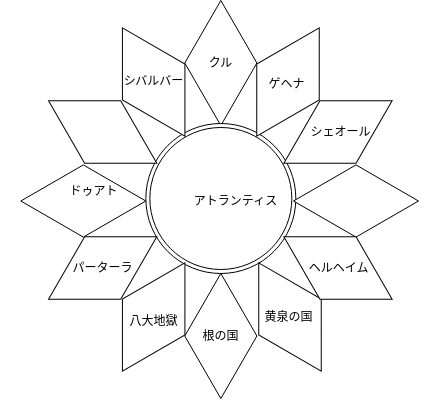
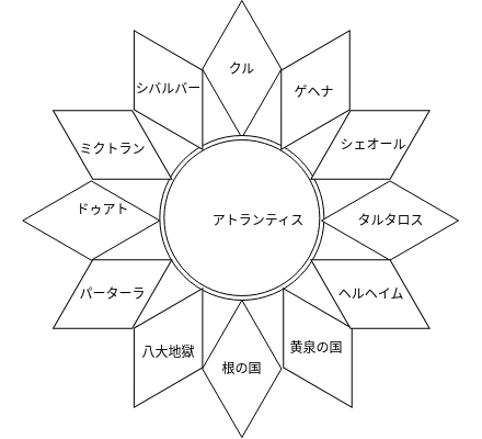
  <mxCell id="0" />
  <mxCell id="1" parent="0" />
  <mxCell id="2" value="" style="html=1;whiteSpace=wrap;aspect=fixed;shape=isoRectangle;rotation=90;" parent="1" vertex="1"><mxGeometry x="157.84" y="20" width="125" height="75" as="geometry" /></mxCell>
  <mxCell id="3" value="" style="ellipse;shape=doubleEllipse;whiteSpace=wrap;html=1;aspect=fixed;" parent="1" vertex="1"><mxGeometry x="145.34" y="118" width="150" height="150" as="geometry" /></mxCell>
  <mxCell id="4" value="" style="html=1;whiteSpace=wrap;aspect=fixed;shape=isoRectangle;rotation=120;" vertex="1" parent="1"><mxGeometry x="225" y="39" width="125" height="75" as="geometry" /></mxCell>
  <mxCell id="5" value="" style="html=1;whiteSpace=wrap;aspect=fixed;shape=isoRectangle;rotation=-210;" vertex="1" parent="1"><mxGeometry x="275" y="89" width="125" height="75" as="geometry" /></mxCell>
  <mxCell id="6" value="" style="html=1;whiteSpace=wrap;aspect=fixed;shape=isoRectangle;rotation=-180;" vertex="1" parent="1"><mxGeometry x="293" y="158" width="125" height="75" as="geometry" /></mxCell>
  <mxCell id="7" value="" style="html=1;whiteSpace=wrap;aspect=fixed;shape=isoRectangle;rotation=90;" vertex="1" parent="1"><mxGeometry x="157.84" y="293" width="125" height="75" as="geometry" /></mxCell>
  <mxCell id="8" value="" style="html=1;whiteSpace=wrap;aspect=fixed;shape=isoRectangle;rotation=60;" vertex="1" parent="1"><mxGeometry x="227" y="274" width="125" height="75" as="geometry" /></mxCell>
  <mxCell id="9" value="" style="html=1;whiteSpace=wrap;aspect=fixed;shape=isoRectangle;rotation=30;" vertex="1" parent="1"><mxGeometry x="275" y="225" width="125" height="75" as="geometry" /></mxCell>
  <mxCell id="10" value="" style="html=1;whiteSpace=wrap;aspect=fixed;shape=isoRectangle;rotation=0;" vertex="1" parent="1"><mxGeometry x="20.34" y="158" width="125" height="75" as="geometry" /></mxCell>
  <mxCell id="11" value="" style="html=1;whiteSpace=wrap;aspect=fixed;shape=isoRectangle;rotation=30;" vertex="1" parent="1"><mxGeometry x="39.67" y="89" width="125" height="75" as="geometry" /></mxCell>
  <mxCell id="12" value="" style="html=1;whiteSpace=wrap;aspect=fixed;shape=isoRectangle;rotation=60;" vertex="1" parent="1"><mxGeometry x="90.67" y="39" width="125" height="75" as="geometry" /></mxCell>
  <mxCell id="13" value="" style="html=1;whiteSpace=wrap;aspect=fixed;shape=isoRectangle;rotation=-30;" vertex="1" parent="1"><mxGeometry x="39.67" y="225" width="125" height="75" as="geometry" /></mxCell>
  <mxCell id="14" value="" style="html=1;whiteSpace=wrap;aspect=fixed;shape=isoRectangle;rotation=-60;" vertex="1" parent="1"><mxGeometry x="90.67" y="274" width="125" height="75" as="geometry" /></mxCell>
  <mxCell id="15" value="クル" style="text;html=1;align=center;verticalAlign=middle;resizable=0;points=[];autosize=1;strokeColor=none;fillColor=none;fontSize=12;" vertex="1" parent="1"><mxGeometry x="199.34" y="44.5" width="42" height="26" as="geometry" /></mxCell>
  <mxCell id="16" value="ゲヘナ" style="text;html=1;align=center;verticalAlign=middle;resizable=0;points=[];autosize=1;strokeColor=none;fillColor=none;fontSize=12;" vertex="1" parent="1"><mxGeometry x="259" y="66" width="54" height="26" as="geometry" /></mxCell>
  <mxCell id="17" value="シェオール" style="text;html=1;align=center;verticalAlign=middle;resizable=0;points=[];autosize=1;strokeColor=none;fillColor=none;fontSize=12;" vertex="1" parent="1"><mxGeometry x="301" y="113.5" width="78" height="26" as="geometry" /></mxCell>
  <mxCell id="18" value="アトランティス" style="text;html=1;align=center;verticalAlign=middle;resizable=0;points=[];autosize=1;strokeColor=none;fillColor=none;fontSize=12;" vertex="1" parent="1"><mxGeometry x="184.84" y="182.5" width="101" height="26" as="geometry" /></mxCell>
+ <mxCell id="19" value="タルタロス" style="text;html=1;align=center;verticalAlign=middle;resizable=0;points=[];autosize=1;strokeColor=none;fillColor=none;fontSize=12;" vertex="1" parent="1"><mxGeometry x="316.5" y="182.5" width="78" height="26" as="geometry" /></mxCell>
  <mxCell id="20" value="ヘルヘイム" style="text;html=1;align=center;verticalAlign=middle;resizable=0;points=[];autosize=1;strokeColor=none;fillColor=none;fontSize=12;" vertex="1" parent="1"><mxGeometry x="298.5" y="249.5" width="78" height="26" as="geometry" /></mxCell>
  <mxCell id="21" value="黄泉の国" style="text;html=1;align=center;verticalAlign=middle;resizable=0;points=[];autosize=1;strokeColor=none;fillColor=none;fontSize=12;" vertex="1" parent="1"><mxGeometry x="254.5" y="298.5" width="66" height="26" as="geometry" /></mxCell>
  <mxCell id="22" value="根の国" style="text;html=1;align=center;verticalAlign=middle;resizable=0;points=[];autosize=1;strokeColor=none;fillColor=none;fontSize=12;" vertex="1" parent="1"><mxGeometry x="193.34" y="317.5" width="54" height="26" as="geometry" /></mxCell>
  <mxCell id="23" value="八大地獄" style="text;html=1;align=center;verticalAlign=middle;resizable=0;points=[];autosize=1;strokeColor=none;fillColor=none;fontSize=12;" vertex="1" parent="1"><mxGeometry x="120.17" y="303" width="66" height="26" as="geometry" /></mxCell>
  <mxCell id="24" value="パーターラ" style="text;html=1;align=center;verticalAlign=middle;resizable=0;points=[];autosize=1;strokeColor=none;fillColor=none;fontSize=12;" vertex="1" parent="1"><mxGeometry x="63.17" y="249.5" width="78" height="26" as="geometry" /></mxCell>
  <mxCell id="25" value="ドゥアト" style="text;html=1;align=center;verticalAlign=middle;resizable=0;points=[];autosize=1;strokeColor=none;fillColor=none;fontSize=12;" vertex="1" parent="1"><mxGeometry x="59.84" y="172.5" width="66" height="26" as="geometry" /></mxCell>
+ <mxCell id="26" value="ミクトラン" style="text;html=1;align=center;verticalAlign=middle;resizable=0;points=[];autosize=1;strokeColor=none;fillColor=none;fontSize=12;" vertex="1" parent="1"><mxGeometry x="63.17" y="118" width="78" height="26" as="geometry" /></mxCell>
  <mxCell id="27" value="シバルバー" style="text;html=1;align=center;verticalAlign=middle;resizable=0;points=[];autosize=1;strokeColor=none;fillColor=none;fontSize=12;" vertex="1" parent="1"><mxGeometry x="114.17" y="63" width="78" height="26" as="geometry" /></mxCell>
